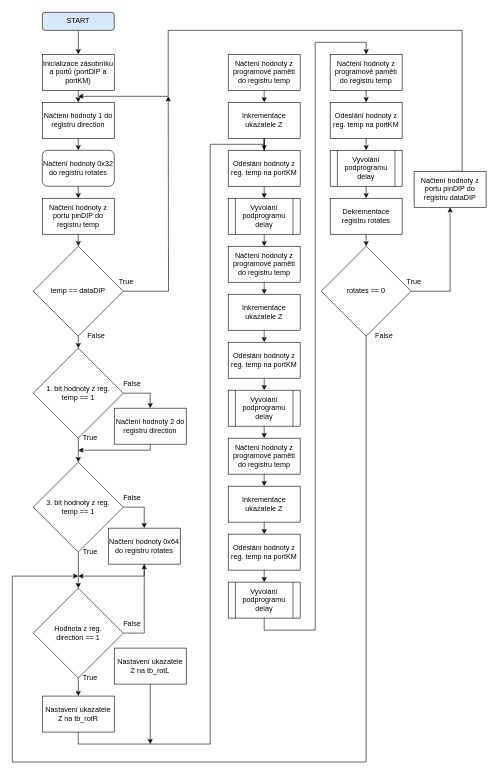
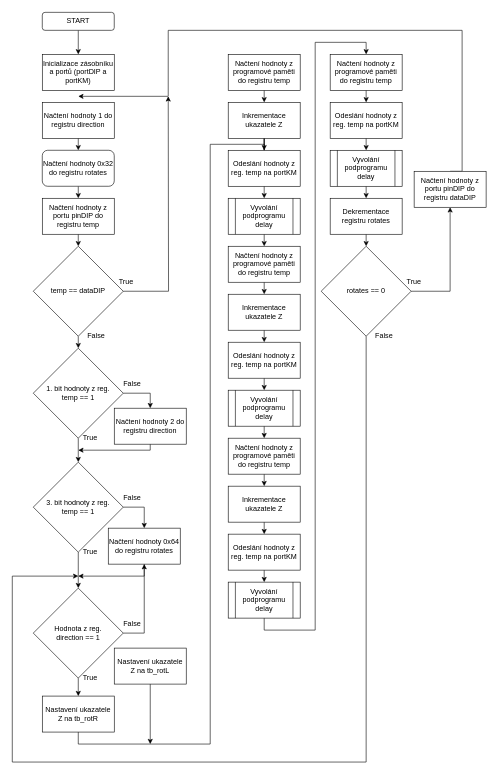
  <mxCell id="0" />
  <mxCell id="1" parent="0" />
  <mxCell id="2" style="edgeStyle=orthogonalEdgeStyle;rounded=0;orthogonalLoop=1;jettySize=auto;html=1;exitX=0.5;exitY=1;exitDx=0;exitDy=0;" parent="1" source="3" target="5" edge="1"><mxGeometry relative="1" as="geometry" /></mxCell>
- <mxCell id="3" value="START" style="rounded=1;whiteSpace=wrap;html=1;fillColor=#dae8fc;" parent="1" vertex="1"><mxGeometry x="70" y="20" width="120" height="30" as="geometry" /></mxCell>
- <mxCell id="4" style="edgeStyle=orthogonalEdgeStyle;rounded=0;orthogonalLoop=1;jettySize=auto;html=1;exitX=0.5;exitY=1;exitDx=0;exitDy=0;entryX=0.5;entryY=0;entryDx=0;entryDy=0;" parent="1" source="5" target="7" edge="1"><mxGeometry relative="1" as="geometry" /></mxCell>
+ <mxCell id="3" value="START" style="rounded=1;whiteSpace=wrap;html=1;" parent="1" vertex="1"><mxGeometry x="70" y="20" width="120" height="30" as="geometry" /></mxCell>
  <mxCell id="5" value="Inicializace zásobníku a portů (portDIP a portKM)" style="rounded=0;whiteSpace=wrap;html=1;" parent="1" vertex="1"><mxGeometry x="70" y="90" width="120" height="60" as="geometry" /></mxCell>
  <mxCell id="6" style="edgeStyle=orthogonalEdgeStyle;rounded=0;orthogonalLoop=1;jettySize=auto;html=1;exitX=0.5;exitY=1;exitDx=0;exitDy=0;entryX=0.5;entryY=0;entryDx=0;entryDy=0;" parent="1" source="7" target="9" edge="1"><mxGeometry relative="1" as="geometry" /></mxCell>
  <mxCell id="7" value="Načtení hodnoty 1 do registru direction" style="rounded=0;whiteSpace=wrap;html=1;" parent="1" vertex="1"><mxGeometry x="70" y="170" width="120" height="60" as="geometry" /></mxCell>
  <mxCell id="8" style="edgeStyle=orthogonalEdgeStyle;rounded=0;orthogonalLoop=1;jettySize=auto;html=1;exitX=0.5;exitY=1;exitDx=0;exitDy=0;entryX=0.5;entryY=0;entryDx=0;entryDy=0;" parent="1" source="9" target="11" edge="1"><mxGeometry relative="1" as="geometry" /></mxCell>
  <mxCell id="9" value="Načtení hodnoty 0x32 do registru rotates" style="whiteSpace=wrap;html=1;rounded=1;" parent="1" vertex="1"><mxGeometry x="70" y="250" width="120" height="60" as="geometry" /></mxCell>
  <mxCell id="10" style="edgeStyle=orthogonalEdgeStyle;rounded=0;orthogonalLoop=1;jettySize=auto;html=1;exitX=0.5;exitY=1;exitDx=0;exitDy=0;entryX=0.5;entryY=0;entryDx=0;entryDy=0;" edge="1" parent="1" source="11" target="76"><mxGeometry relative="1" as="geometry" /></mxCell>
  <mxCell id="11" value="Načtení hodnoty z portu pinDIP do registru temp" style="rounded=0;whiteSpace=wrap;html=1;" parent="1" vertex="1"><mxGeometry x="70" y="330" width="120" height="60" as="geometry" /></mxCell>
  <mxCell id="12" style="edgeStyle=orthogonalEdgeStyle;rounded=0;orthogonalLoop=1;jettySize=auto;html=1;exitX=0.5;exitY=1;exitDx=0;exitDy=0;" parent="1" source="14" target="17" edge="1"><mxGeometry relative="1" as="geometry" /></mxCell>
  <mxCell id="13" style="edgeStyle=orthogonalEdgeStyle;rounded=0;orthogonalLoop=1;jettySize=auto;html=1;exitX=1;exitY=0.5;exitDx=0;exitDy=0;entryX=0.5;entryY=0;entryDx=0;entryDy=0;" parent="1" source="14" target="23" edge="1"><mxGeometry relative="1" as="geometry" /></mxCell>
  <mxCell id="14" value="1. bit hodnoty z reg.&lt;br&gt;temp == 1" style="rhombus;whiteSpace=wrap;html=1;" parent="1" vertex="1"><mxGeometry x="55" y="580" width="150" height="150" as="geometry" /></mxCell>
  <mxCell id="15" style="edgeStyle=orthogonalEdgeStyle;rounded=0;orthogonalLoop=1;jettySize=auto;html=1;exitX=1;exitY=0.5;exitDx=0;exitDy=0;entryX=0.5;entryY=0;entryDx=0;entryDy=0;" parent="1" source="17" target="21" edge="1"><mxGeometry relative="1" as="geometry" /></mxCell>
  <mxCell id="16" style="edgeStyle=orthogonalEdgeStyle;rounded=0;orthogonalLoop=1;jettySize=auto;html=1;exitX=0.5;exitY=1;exitDx=0;exitDy=0;" parent="1" source="17" target="27" edge="1"><mxGeometry relative="1" as="geometry" /></mxCell>
  <mxCell id="17" value="3. bit hodnoty z reg.&lt;br&gt;temp == 1" style="rhombus;whiteSpace=wrap;html=1;" parent="1" vertex="1"><mxGeometry x="55" y="770" width="150" height="150" as="geometry" /></mxCell>
  <mxCell id="18" value="False" style="text;html=1;strokeColor=none;fillColor=none;align=center;verticalAlign=middle;whiteSpace=wrap;rounded=0;" parent="1" vertex="1"><mxGeometry x="200" y="630" width="40" height="20" as="geometry" /></mxCell>
  <mxCell id="19" value="True" style="text;html=1;strokeColor=none;fillColor=none;align=center;verticalAlign=middle;whiteSpace=wrap;rounded=0;" parent="1" vertex="1"><mxGeometry x="130" y="720" width="40" height="20" as="geometry" /></mxCell>
  <mxCell id="20" style="edgeStyle=orthogonalEdgeStyle;rounded=0;orthogonalLoop=1;jettySize=auto;html=1;exitX=0.5;exitY=1;exitDx=0;exitDy=0;" parent="1" source="21" edge="1"><mxGeometry relative="1" as="geometry"><mxPoint x="130" y="960" as="targetPoint" /><Array as="points"><mxPoint x="240" y="960" /></Array></mxGeometry></mxCell>
  <mxCell id="21" value="Načtení hodnoty 0x64 do registru rotates" style="rounded=0;whiteSpace=wrap;html=1;" parent="1" vertex="1"><mxGeometry x="180" y="880" width="120" height="60" as="geometry" /></mxCell>
  <mxCell id="22" style="edgeStyle=orthogonalEdgeStyle;rounded=0;orthogonalLoop=1;jettySize=auto;html=1;exitX=0.5;exitY=1;exitDx=0;exitDy=0;" parent="1" source="23" edge="1"><mxGeometry relative="1" as="geometry"><mxPoint x="130" y="750" as="targetPoint" /><Array as="points"><mxPoint x="250" y="750" /></Array></mxGeometry></mxCell>
  <mxCell id="23" value="Načtení hodnoty 2 do registru direction" style="rounded=0;whiteSpace=wrap;html=1;" parent="1" vertex="1"><mxGeometry x="190" y="680" width="120" height="60" as="geometry" /></mxCell>
  <mxCell id="24" value="False" style="text;html=1;strokeColor=none;fillColor=none;align=center;verticalAlign=middle;whiteSpace=wrap;rounded=0;" parent="1" vertex="1"><mxGeometry x="200" y="820" width="40" height="20" as="geometry" /></mxCell>
  <mxCell id="25" value="True" style="text;html=1;strokeColor=none;fillColor=none;align=center;verticalAlign=middle;whiteSpace=wrap;rounded=0;" parent="1" vertex="1"><mxGeometry x="130" y="910" width="40" height="20" as="geometry" /></mxCell>
  <mxCell id="26" style="edgeStyle=orthogonalEdgeStyle;rounded=0;orthogonalLoop=1;jettySize=auto;html=1;exitX=1;exitY=0.5;exitDx=0;exitDy=0;" parent="1" source="27" target="21" edge="1"><mxGeometry relative="1" as="geometry" /></mxCell>
  <mxCell id="27" value="Hodnota z reg.&lt;br&gt;direction == 1" style="rhombus;whiteSpace=wrap;html=1;" parent="1" vertex="1"><mxGeometry x="55" y="980" width="150" height="150" as="geometry" /></mxCell>
  <mxCell id="28" style="edgeStyle=orthogonalEdgeStyle;rounded=0;orthogonalLoop=1;jettySize=auto;html=1;exitX=0;exitY=0.5;exitDx=0;exitDy=0;entryX=0.5;entryY=0;entryDx=0;entryDy=0;" parent="1" source="29" target="33" edge="1"><mxGeometry relative="1" as="geometry" /></mxCell>
  <mxCell id="29" value="True" style="text;html=1;strokeColor=none;fillColor=none;align=center;verticalAlign=middle;whiteSpace=wrap;rounded=0;" parent="1" vertex="1"><mxGeometry x="130" y="1120" width="40" height="20" as="geometry" /></mxCell>
  <mxCell id="30" style="edgeStyle=orthogonalEdgeStyle;rounded=0;orthogonalLoop=1;jettySize=auto;html=1;exitX=0.5;exitY=1;exitDx=0;exitDy=0;" parent="1" source="31" edge="1"><mxGeometry relative="1" as="geometry"><mxPoint x="250" y="1240" as="targetPoint" /></mxGeometry></mxCell>
  <mxCell id="31" value="Nastavení ukazatele Z na tb_rotL" style="rounded=0;whiteSpace=wrap;html=1;" parent="1" vertex="1"><mxGeometry x="190" y="1080" width="120" height="60" as="geometry" /></mxCell>
  <mxCell id="32" style="edgeStyle=orthogonalEdgeStyle;rounded=0;orthogonalLoop=1;jettySize=auto;html=1;exitX=0.5;exitY=1;exitDx=0;exitDy=0;entryX=0.5;entryY=0;entryDx=0;entryDy=0;" parent="1" source="33" edge="1"><mxGeometry relative="1" as="geometry"><Array as="points"><mxPoint x="130" y="1240" /><mxPoint x="350" y="1240" /><mxPoint x="350" y="240" /><mxPoint x="440" y="240" /></Array><mxPoint x="440" y="260" as="targetPoint" /></mxGeometry></mxCell>
  <mxCell id="33" value="Nastavení ukazatele Z na tb_rotR" style="rounded=0;whiteSpace=wrap;html=1;" parent="1" vertex="1"><mxGeometry x="70" y="1160" width="120" height="60" as="geometry" /></mxCell>
  <mxCell id="34" value="False" style="text;html=1;strokeColor=none;fillColor=none;align=center;verticalAlign=middle;whiteSpace=wrap;rounded=0;" parent="1" vertex="1"><mxGeometry x="200" y="1030" width="40" height="20" as="geometry" /></mxCell>
  <mxCell id="35" style="edgeStyle=orthogonalEdgeStyle;rounded=0;orthogonalLoop=1;jettySize=auto;html=1;exitX=0.5;exitY=1;exitDx=0;exitDy=0;entryX=0.5;entryY=0;entryDx=0;entryDy=0;" parent="1" source="36" target="38" edge="1"><mxGeometry relative="1" as="geometry" /></mxCell>
  <mxCell id="36" value="Načtení hodnoty z programové paměti do registru temp" style="rounded=0;whiteSpace=wrap;html=1;" parent="1" vertex="1"><mxGeometry x="380" y="90" width="120" height="60" as="geometry" /></mxCell>
  <mxCell id="37" style="edgeStyle=orthogonalEdgeStyle;rounded=0;orthogonalLoop=1;jettySize=auto;html=1;exitX=0.5;exitY=1;exitDx=0;exitDy=0;" parent="1" source="38" target="40" edge="1"><mxGeometry relative="1" as="geometry" /></mxCell>
  <mxCell id="38" value="Inkrementace ukazatele Z" style="rounded=0;whiteSpace=wrap;html=1;" parent="1" vertex="1"><mxGeometry x="380" y="170" width="120" height="60" as="geometry" /></mxCell>
  <mxCell id="39" style="edgeStyle=orthogonalEdgeStyle;rounded=0;orthogonalLoop=1;jettySize=auto;html=1;exitX=0.5;exitY=1;exitDx=0;exitDy=0;entryX=0.5;entryY=0;entryDx=0;entryDy=0;" parent="1" source="40" target="42" edge="1"><mxGeometry relative="1" as="geometry" /></mxCell>
  <mxCell id="40" value="Odeslání hodnoty z reg. temp na portKM" style="rounded=0;whiteSpace=wrap;html=1;" parent="1" vertex="1"><mxGeometry x="380" y="250" width="120" height="60" as="geometry" /></mxCell>
  <mxCell id="41" style="edgeStyle=orthogonalEdgeStyle;rounded=0;orthogonalLoop=1;jettySize=auto;html=1;exitX=0.5;exitY=1;exitDx=0;exitDy=0;entryX=0.5;entryY=0;entryDx=0;entryDy=0;" parent="1" source="42" target="44" edge="1"><mxGeometry relative="1" as="geometry" /></mxCell>
  <mxCell id="42" value="Vyvolání podprogramu delay" style="shape=process;whiteSpace=wrap;html=1;backgroundOutline=1;" parent="1" vertex="1"><mxGeometry x="380" y="330" width="120" height="60" as="geometry" /></mxCell>
  <mxCell id="43" style="edgeStyle=orthogonalEdgeStyle;rounded=0;orthogonalLoop=1;jettySize=auto;html=1;exitX=0.5;exitY=1;exitDx=0;exitDy=0;entryX=0.5;entryY=0;entryDx=0;entryDy=0;" parent="1" source="44" target="46" edge="1"><mxGeometry relative="1" as="geometry" /></mxCell>
  <mxCell id="44" value="Načtení hodnoty z programové paměti do registru temp" style="rounded=0;whiteSpace=wrap;html=1;" parent="1" vertex="1"><mxGeometry x="380" y="410" width="120" height="60" as="geometry" /></mxCell>
  <mxCell id="45" style="edgeStyle=orthogonalEdgeStyle;rounded=0;orthogonalLoop=1;jettySize=auto;html=1;exitX=0.5;exitY=1;exitDx=0;exitDy=0;entryX=0.5;entryY=0;entryDx=0;entryDy=0;" parent="1" source="46" target="48" edge="1"><mxGeometry relative="1" as="geometry" /></mxCell>
  <mxCell id="46" value="Inkrementace ukazatele Z" style="rounded=0;whiteSpace=wrap;html=1;" parent="1" vertex="1"><mxGeometry x="380" y="490" width="120" height="60" as="geometry" /></mxCell>
  <mxCell id="47" style="edgeStyle=orthogonalEdgeStyle;rounded=0;orthogonalLoop=1;jettySize=auto;html=1;exitX=0.5;exitY=1;exitDx=0;exitDy=0;entryX=0.5;entryY=0;entryDx=0;entryDy=0;" parent="1" source="48" target="50" edge="1"><mxGeometry relative="1" as="geometry" /></mxCell>
  <mxCell id="48" value="Odeslání hodnoty z reg. temp na portKM" style="rounded=0;whiteSpace=wrap;html=1;" parent="1" vertex="1"><mxGeometry x="380" y="570" width="120" height="60" as="geometry" /></mxCell>
  <mxCell id="49" style="edgeStyle=orthogonalEdgeStyle;rounded=0;orthogonalLoop=1;jettySize=auto;html=1;exitX=0.5;exitY=1;exitDx=0;exitDy=0;entryX=0.5;entryY=0;entryDx=0;entryDy=0;" parent="1" source="50" target="52" edge="1"><mxGeometry relative="1" as="geometry" /></mxCell>
  <mxCell id="50" value="Vyvolání podprogramu delay" style="shape=process;whiteSpace=wrap;html=1;backgroundOutline=1;" parent="1" vertex="1"><mxGeometry x="380" y="650" width="120" height="60" as="geometry" /></mxCell>
  <mxCell id="51" style="edgeStyle=orthogonalEdgeStyle;rounded=0;orthogonalLoop=1;jettySize=auto;html=1;exitX=0.5;exitY=1;exitDx=0;exitDy=0;entryX=0.5;entryY=0;entryDx=0;entryDy=0;" parent="1" source="52" target="54" edge="1"><mxGeometry relative="1" as="geometry" /></mxCell>
  <mxCell id="52" value="Načtení hodnoty z programové paměti do registru temp" style="rounded=0;whiteSpace=wrap;html=1;" parent="1" vertex="1"><mxGeometry x="380" y="730" width="120" height="60" as="geometry" /></mxCell>
  <mxCell id="53" style="edgeStyle=orthogonalEdgeStyle;rounded=0;orthogonalLoop=1;jettySize=auto;html=1;exitX=0.5;exitY=1;exitDx=0;exitDy=0;entryX=0.5;entryY=0;entryDx=0;entryDy=0;" parent="1" source="54" target="56" edge="1"><mxGeometry relative="1" as="geometry" /></mxCell>
  <mxCell id="54" value="Inkrementace ukazatele Z" style="rounded=0;whiteSpace=wrap;html=1;" parent="1" vertex="1"><mxGeometry x="380" y="810" width="120" height="60" as="geometry" /></mxCell>
  <mxCell id="55" style="edgeStyle=orthogonalEdgeStyle;rounded=0;orthogonalLoop=1;jettySize=auto;html=1;exitX=0.5;exitY=1;exitDx=0;exitDy=0;entryX=0.5;entryY=0;entryDx=0;entryDy=0;" parent="1" source="56" target="58" edge="1"><mxGeometry relative="1" as="geometry" /></mxCell>
  <mxCell id="56" value="Odeslání hodnoty z reg. temp na portKM" style="rounded=0;whiteSpace=wrap;html=1;" parent="1" vertex="1"><mxGeometry x="380" y="890" width="120" height="60" as="geometry" /></mxCell>
  <mxCell id="57" style="edgeStyle=orthogonalEdgeStyle;rounded=0;orthogonalLoop=1;jettySize=auto;html=1;exitX=0.5;exitY=1;exitDx=0;exitDy=0;entryX=0.5;entryY=0;entryDx=0;entryDy=0;" parent="1" source="58" target="60" edge="1"><mxGeometry relative="1" as="geometry" /></mxCell>
  <mxCell id="58" value="Vyvolání podprogramu delay" style="shape=process;whiteSpace=wrap;html=1;backgroundOutline=1;" parent="1" vertex="1"><mxGeometry x="380" y="970" width="120" height="60" as="geometry" /></mxCell>
  <mxCell id="59" style="edgeStyle=orthogonalEdgeStyle;rounded=0;orthogonalLoop=1;jettySize=auto;html=1;exitX=0.5;exitY=1;exitDx=0;exitDy=0;entryX=0.5;entryY=0;entryDx=0;entryDy=0;" parent="1" source="60" target="62" edge="1"><mxGeometry relative="1" as="geometry" /></mxCell>
  <mxCell id="60" value="Načtení hodnoty z programové paměti do registru temp" style="rounded=0;whiteSpace=wrap;html=1;" parent="1" vertex="1"><mxGeometry x="550" y="90" width="120" height="60" as="geometry" /></mxCell>
  <mxCell id="61" style="edgeStyle=orthogonalEdgeStyle;rounded=0;orthogonalLoop=1;jettySize=auto;html=1;exitX=0.5;exitY=1;exitDx=0;exitDy=0;entryX=0.5;entryY=0;entryDx=0;entryDy=0;" parent="1" source="62" target="64" edge="1"><mxGeometry relative="1" as="geometry" /></mxCell>
  <mxCell id="62" value="Odeslání hodnoty z reg. temp na portKM" style="rounded=0;whiteSpace=wrap;html=1;" parent="1" vertex="1"><mxGeometry x="550" y="170" width="120" height="60" as="geometry" /></mxCell>
  <mxCell id="63" style="edgeStyle=orthogonalEdgeStyle;rounded=0;orthogonalLoop=1;jettySize=auto;html=1;exitX=0.5;exitY=1;exitDx=0;exitDy=0;entryX=0.5;entryY=0;entryDx=0;entryDy=0;" parent="1" source="64" target="66" edge="1"><mxGeometry relative="1" as="geometry" /></mxCell>
  <mxCell id="64" value="Vyvolání podprogramu delay" style="shape=process;whiteSpace=wrap;html=1;backgroundOutline=1;" parent="1" vertex="1"><mxGeometry x="550" y="250" width="120" height="60" as="geometry" /></mxCell>
  <mxCell id="65" style="edgeStyle=orthogonalEdgeStyle;rounded=0;orthogonalLoop=1;jettySize=auto;html=1;exitX=0.5;exitY=1;exitDx=0;exitDy=0;entryX=0.5;entryY=0;entryDx=0;entryDy=0;" parent="1" source="66" target="69" edge="1"><mxGeometry relative="1" as="geometry" /></mxCell>
  <mxCell id="66" value="Dekrementace registru rotates" style="rounded=0;whiteSpace=wrap;html=1;" parent="1" vertex="1"><mxGeometry x="550" y="330" width="120" height="60" as="geometry" /></mxCell>
  <mxCell id="67" style="edgeStyle=orthogonalEdgeStyle;rounded=0;orthogonalLoop=1;jettySize=auto;html=1;exitX=0.5;exitY=1;exitDx=0;exitDy=0;" edge="1" parent="1" source="69"><mxGeometry relative="1" as="geometry"><mxPoint x="130" y="960" as="targetPoint" /><Array as="points"><mxPoint x="610" y="1270" /><mxPoint x="20" y="1270" /><mxPoint x="20" y="960" /></Array></mxGeometry></mxCell>
  <mxCell id="68" style="edgeStyle=orthogonalEdgeStyle;rounded=0;orthogonalLoop=1;jettySize=auto;html=1;exitX=1;exitY=0.5;exitDx=0;exitDy=0;entryX=0.5;entryY=1;entryDx=0;entryDy=0;" edge="1" parent="1" source="69" target="73"><mxGeometry relative="1" as="geometry" /></mxCell>
  <mxCell id="69" value="rotates == 0" style="rhombus;whiteSpace=wrap;html=1;" parent="1" vertex="1"><mxGeometry x="535" y="410" width="150" height="150" as="geometry" /></mxCell>
  <mxCell id="70" value="True" style="text;html=1;strokeColor=none;fillColor=none;align=center;verticalAlign=middle;whiteSpace=wrap;rounded=0;" parent="1" vertex="1"><mxGeometry x="670" y="460" width="40" height="20" as="geometry" /></mxCell>
  <mxCell id="71" value="False" style="text;html=1;strokeColor=none;fillColor=none;align=center;verticalAlign=middle;whiteSpace=wrap;rounded=0;" parent="1" vertex="1"><mxGeometry x="620" y="550" width="40" height="20" as="geometry" /></mxCell>
  <mxCell id="72" style="edgeStyle=orthogonalEdgeStyle;rounded=0;orthogonalLoop=1;jettySize=auto;html=1;exitX=0.5;exitY=0;exitDx=0;exitDy=0;" edge="1" parent="1" source="73"><mxGeometry relative="1" as="geometry"><mxPoint x="130" y="160" as="targetPoint" /><Array as="points"><mxPoint x="770" y="50" /><mxPoint x="280" y="50" /><mxPoint x="280" y="160" /></Array></mxGeometry></mxCell>
  <mxCell id="73" value="Načtení hodnoty z portu pinDIP do registru dataDIP" style="rounded=0;whiteSpace=wrap;html=1;" vertex="1" parent="1"><mxGeometry x="690" y="285" width="120" height="60" as="geometry" /></mxCell>
  <mxCell id="74" style="edgeStyle=orthogonalEdgeStyle;rounded=0;orthogonalLoop=1;jettySize=auto;html=1;exitX=0.5;exitY=1;exitDx=0;exitDy=0;entryX=0.5;entryY=0;entryDx=0;entryDy=0;" edge="1" parent="1" source="76" target="14"><mxGeometry relative="1" as="geometry" /></mxCell>
  <mxCell id="75" style="edgeStyle=orthogonalEdgeStyle;rounded=0;orthogonalLoop=1;jettySize=auto;html=1;exitX=1;exitY=0.5;exitDx=0;exitDy=0;" edge="1" parent="1" source="76"><mxGeometry relative="1" as="geometry"><mxPoint x="280" y="160" as="targetPoint" /></mxGeometry></mxCell>
  <mxCell id="76" value="temp == dataDIP" style="rhombus;whiteSpace=wrap;html=1;" vertex="1" parent="1"><mxGeometry x="55" y="410" width="150" height="150" as="geometry" /></mxCell>
  <mxCell id="77" value="False" style="text;html=1;strokeColor=none;fillColor=none;align=center;verticalAlign=middle;whiteSpace=wrap;rounded=0;" vertex="1" parent="1"><mxGeometry x="140" y="550" width="40" height="20" as="geometry" /></mxCell>
  <mxCell id="78" value="True" style="text;html=1;strokeColor=none;fillColor=none;align=center;verticalAlign=middle;whiteSpace=wrap;rounded=0;" vertex="1" parent="1"><mxGeometry x="190" y="460" width="40" height="20" as="geometry" /></mxCell>
